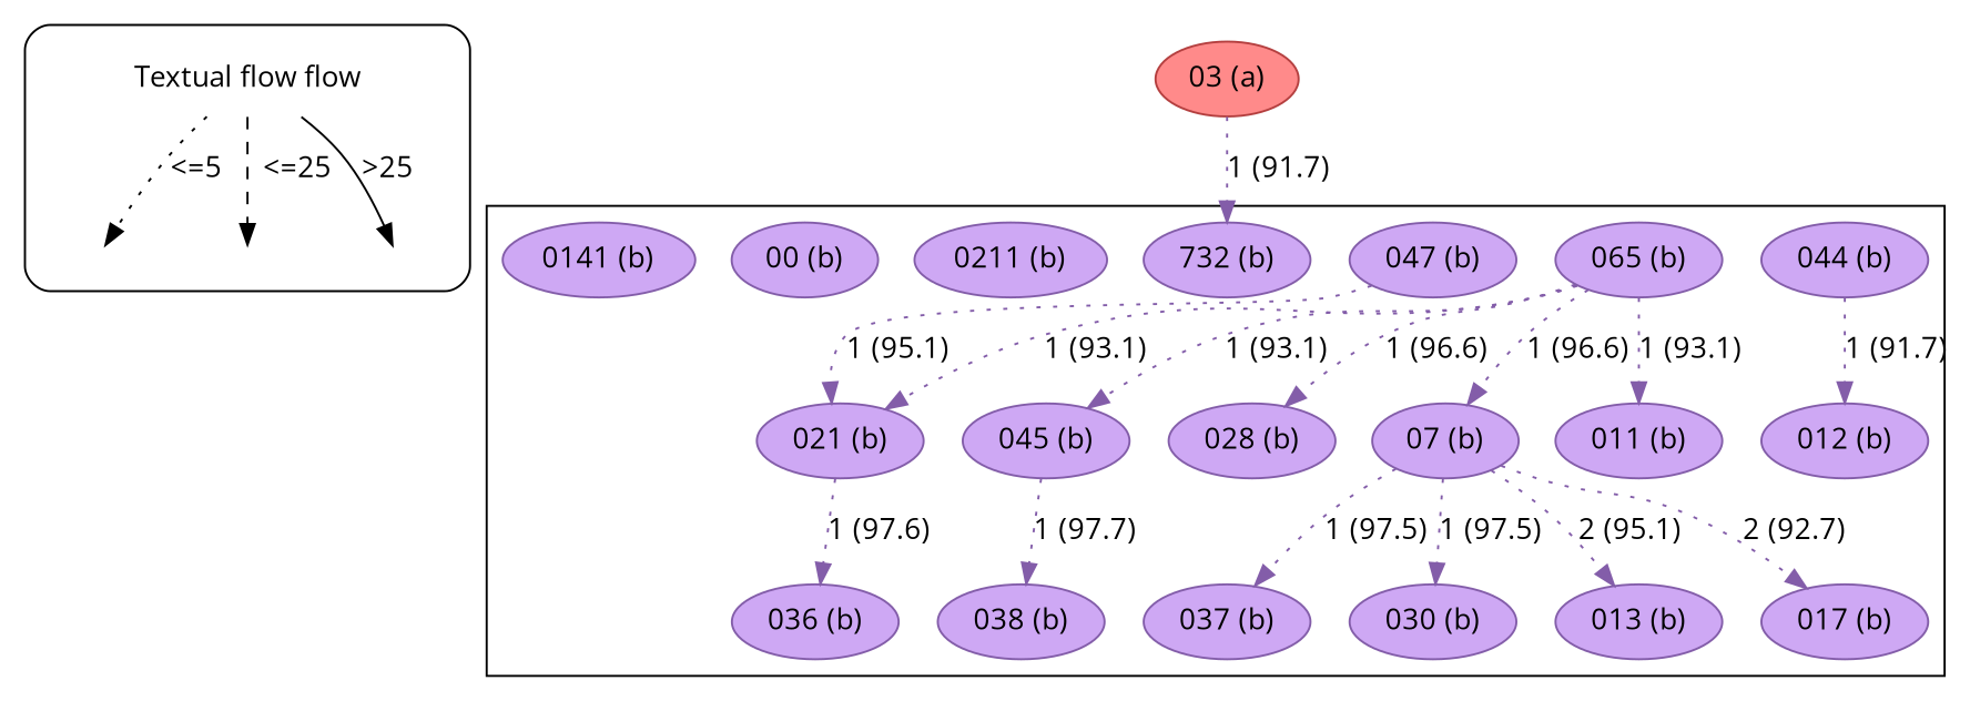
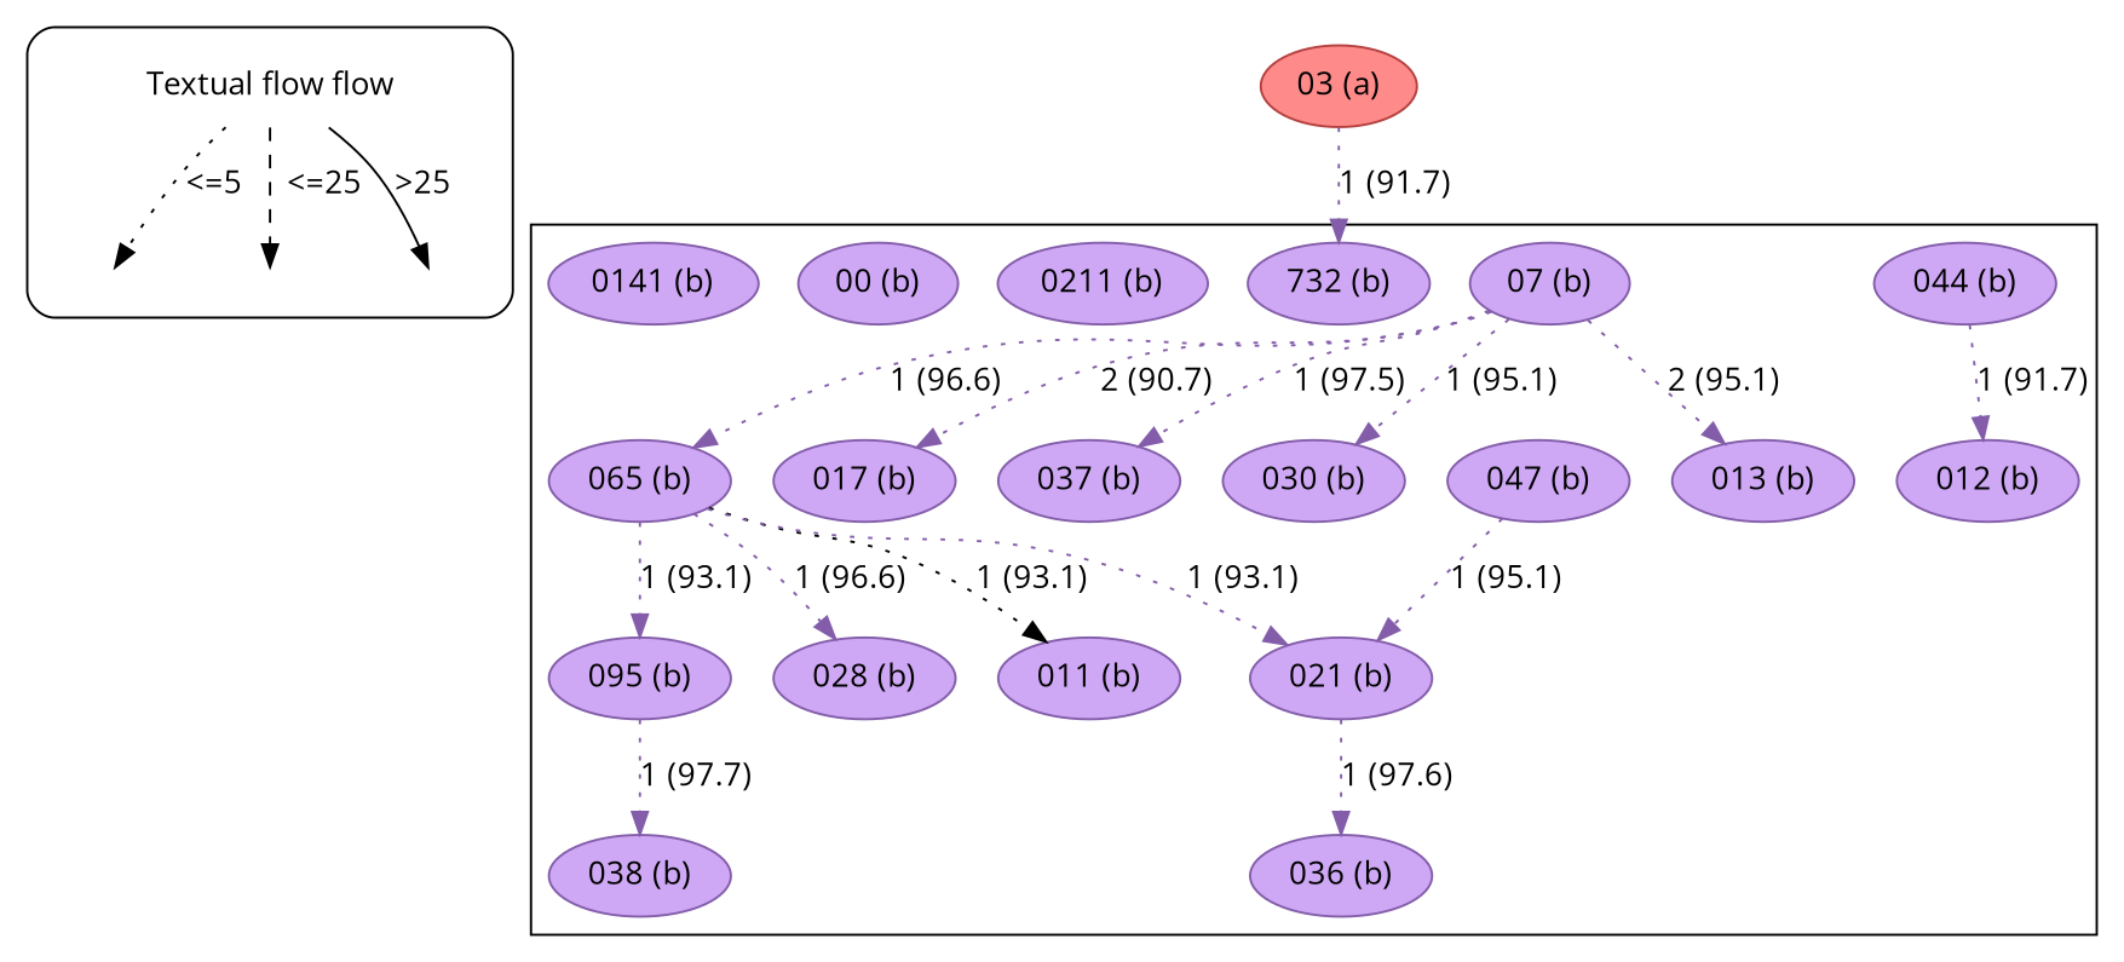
  strict digraph {
    fontname="Open Sans"
    node [fontname="Open Sans" style=filled color="#835da9" fillcolor="#CEA8F4"]
    edge [fontname="Open Sans" style=dotted color="#835da9"]
    n1 [label="Textual flow flow" shape=plaintext style="" color="" fillcolor=""]
    leg_e1 [fixedsize=True height=0.2 style=invis color="" fillcolor=""]
    leg_e2 [fixedsize=True height=0.2 style=invis color="" fillcolor=""]
    leg_e3 [fixedsize=True height=0.2 style=invis color="" fillcolor=""]
    n5 [label="044 (b)"]
    n6 [label="012 (b)"]
    n7 [label="07 (b)"]
    n8 [label="013 (b)"]
    n9 [label="017 (b)"]
    n10 [label="037 (b)"]
    n11 [label="030 (b)"]
    n12 [label="065 (b)"]
    n13 [label="011 (b)"]
-   n14 [label="045 (b)"]
+   n14 [label="095 (b)"]
    n15 [label="021 (b)"]
    n16 [label="028 (b)"]
    n17 [label="038 (b)"]
    n18 [label="036 (b)"]
    n19 [label="047 (b)"]
    n20 [label="732 (b)"]
    n21 [label="0211 (b)"]
    n22 [label="00 (b)"]
    n23 [label="0141 (b)"]
    n24 [color="#b43f3f" fillcolor="#FF8A8A" label="03 (a)"]
    subgraph cluster_1 {
      style=rounded
      n1
      leg_e1
      leg_e2
      leg_e3
    }
    subgraph cluster_2 {
      n5
      n6
      n7
      n8
      n9
      n10
      n11
      n12
      n13
      n14
      n15
      n16
      n17
      n18
      n19
      n20
      n21
      n22
      n23
    }
    n1 -> leg_e1 [label="<=5  " color=""]
    n1 -> leg_e2 [label="  <=25" style=dashed color=""]
    n1 -> leg_e3 [label=">25" style=solid color=""]
    n5 -> n6 [label="1 (91.7)"]
    n7 -> n8 [label="2 (95.1)"]
-   n7 -> n9 [label="2 (92.7)"]
+   n7 -> n9 [label="2 (90.7)"]
    n7 -> n10 [label="1 (97.5)"]
-   n7 -> n11 [label="1 (97.5)"]
-   n12 -> n7 [label="1 (96.6)"]
-   n12 -> n13 [label="1 (93.1)"]
+   n7 -> n11 [label="1 (95.1)"]
+   n7 -> n12 [label="1 (96.6)"]
+   n12 -> n13 [color=black label="1 (93.1)"]
    n12 -> n14 [label="1 (93.1)"]
    n12 -> n15 [label="1 (93.1)"]
    n12 -> n16 [label="1 (96.6)"]
    n14 -> n17 [label="1 (97.7)"]
    n15 -> n18 [label="1 (97.6)"]
    n19 -> n15 [label="1 (95.1)"]
    n24 -> n20 [label="1 (91.7)"]
  }
